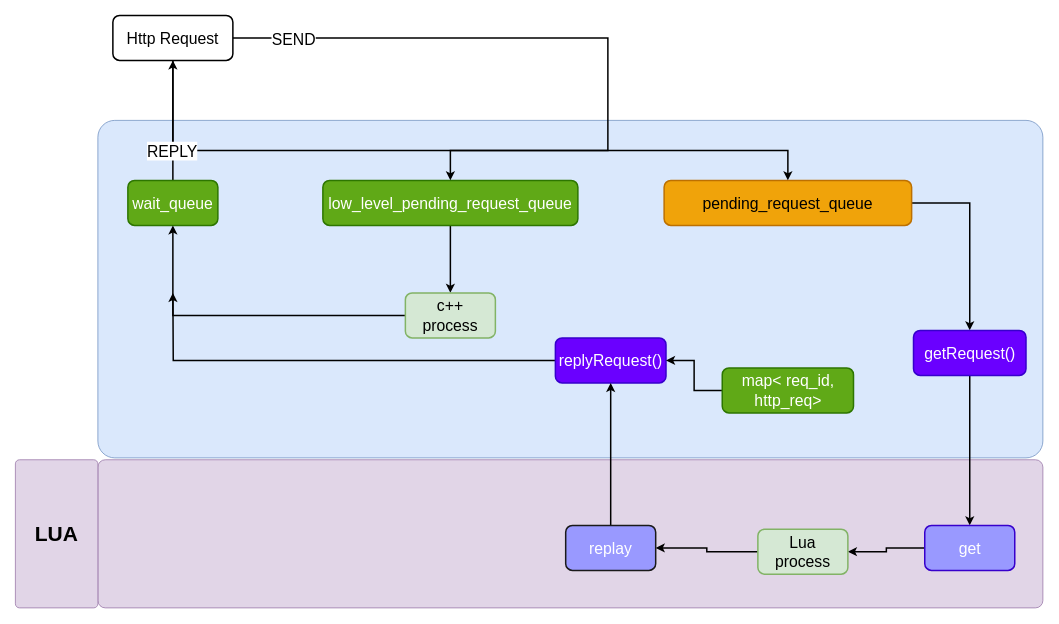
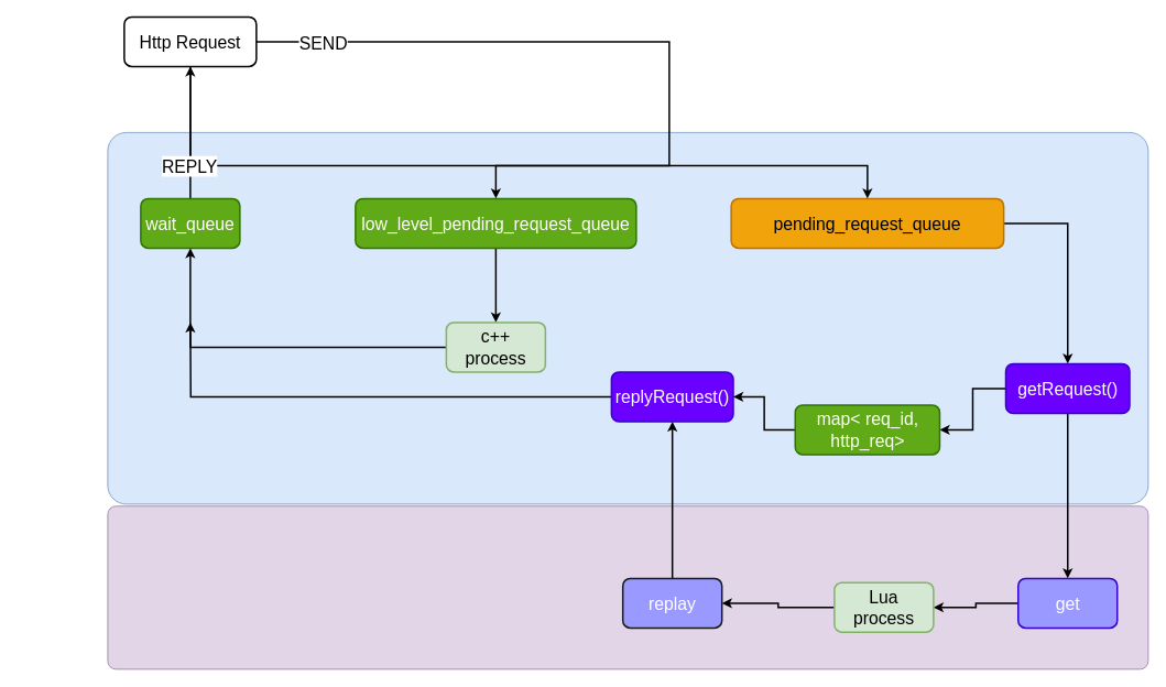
  <mxCell id="0" />
  <mxCell id="1" parent="0" />
  <mxCell id="2" value="" style="rounded=1;whiteSpace=wrap;html=1;fontSize=21;fillColor=#dae8fc;strokeColor=#6c8ebf;strokeWidth=1;arcSize=5;" vertex="1" parent="1"><mxGeometry x="130" y="160" width="1260" height="450" as="geometry" /></mxCell>
  <mxCell id="3" value="" style="rounded=1;whiteSpace=wrap;html=1;fontSize=21;fillColor=#e1d5e7;strokeColor=#9673a6;strokeWidth=1;arcSize=5;" vertex="1" parent="1"><mxGeometry x="130" y="612.5" width="1260" height="197.5" as="geometry" /></mxCell>
  <mxCell id="4" style="edgeStyle=orthogonalEdgeStyle;rounded=0;orthogonalLoop=1;jettySize=auto;html=1;entryX=0.5;entryY=0;entryDx=0;entryDy=0;fontSize=21;strokeWidth=2;" edge="1" parent="1" source="5" target="29"><mxGeometry relative="1" as="geometry" /></mxCell>
  <mxCell id="5" value="low_level_pending_request_queue&lt;br style=&quot;font-size: 21px;&quot;&gt;" style="rounded=1;whiteSpace=wrap;html=1;fontSize=21;fillColor=#60a917;fontColor=#ffffff;strokeColor=#2D7600;strokeWidth=2;" vertex="1" parent="1"><mxGeometry x="430" y="240" width="340" height="60" as="geometry" /></mxCell>
  <mxCell id="6" style="edgeStyle=orthogonalEdgeStyle;rounded=0;orthogonalLoop=1;jettySize=auto;html=1;entryX=0.5;entryY=0;entryDx=0;entryDy=0;fontSize=21;strokeWidth=2;" edge="1" parent="1" source="7" target="14"><mxGeometry relative="1" as="geometry" /></mxCell>
  <mxCell id="7" value="pending_request_queue" style="rounded=1;whiteSpace=wrap;html=1;fontSize=21;fillColor=#f0a30a;fontColor=#000000;strokeColor=#BD7000;strokeWidth=2;" vertex="1" parent="1"><mxGeometry x="885" y="240" width="330" height="60" as="geometry" /></mxCell>
  <mxCell id="8" style="edgeStyle=orthogonalEdgeStyle;rounded=0;orthogonalLoop=1;jettySize=auto;html=1;fontSize=21;strokeWidth=2;" edge="1" parent="1" source="11"><mxGeometry relative="1" as="geometry"><mxPoint x="600" y="240" as="targetPoint" /><Array as="points"><mxPoint x="810" y="200" /><mxPoint x="600" y="200" /></Array></mxGeometry></mxCell>
  <mxCell id="9" style="edgeStyle=orthogonalEdgeStyle;rounded=0;orthogonalLoop=1;jettySize=auto;html=1;fontSize=21;entryX=0.5;entryY=0;entryDx=0;entryDy=0;strokeWidth=2;" edge="1" parent="1" source="11" target="7"><mxGeometry relative="1" as="geometry"><mxPoint x="1039" y="231" as="targetPoint" /><Array as="points"><mxPoint x="810" y="200" /><mxPoint x="1039" y="200" /></Array></mxGeometry></mxCell>
  <mxCell id="10" value="SEND" style="edgeLabel;html=1;align=center;verticalAlign=middle;resizable=0;points=[];fontSize=21;" vertex="1" connectable="0" parent="9"><mxGeometry x="-0.712" y="-5" relative="1" as="geometry"><mxPoint x="139" y="-154" as="offset" /></mxGeometry></mxCell>
  <mxCell id="11" value="Http Request" style="rounded=1;whiteSpace=wrap;html=1;fontSize=21;strokeWidth=2;" vertex="1" parent="1"><mxGeometry x="150" y="20" width="160" height="60" as="geometry" /></mxCell>
  <mxCell id="12" style="edgeStyle=orthogonalEdgeStyle;rounded=0;orthogonalLoop=1;jettySize=auto;html=1;entryX=0.5;entryY=0;entryDx=0;entryDy=0;fontSize=21;strokeWidth=2;" edge="1" parent="1" source="14" target="20"><mxGeometry relative="1" as="geometry" /></mxCell>
+ <mxCell id="13" style="edgeStyle=orthogonalEdgeStyle;rounded=0;orthogonalLoop=1;jettySize=auto;html=1;entryX=1;entryY=0.5;entryDx=0;entryDy=0;fontSize=21;strokeWidth=2;" edge="1" parent="1" source="14" target="18"><mxGeometry relative="1" as="geometry" /></mxCell>
  <mxCell id="14" value="getRequest()" style="rounded=1;whiteSpace=wrap;html=1;fontSize=21;fillColor=#6a00ff;fontColor=#ffffff;strokeColor=#3700CC;strokeWidth=2;" vertex="1" parent="1"><mxGeometry x="1217.5" y="440" width="150" height="60" as="geometry" /></mxCell>
  <mxCell id="15" style="edgeStyle=orthogonalEdgeStyle;rounded=0;orthogonalLoop=1;jettySize=auto;html=1;fontSize=21;strokeWidth=2;" edge="1" parent="1" source="16"><mxGeometry relative="1" as="geometry"><mxPoint x="230" y="390" as="targetPoint" /></mxGeometry></mxCell>
  <mxCell id="16" value="replyRequest()" style="rounded=1;whiteSpace=wrap;html=1;fontSize=21;fillColor=#6a00ff;fontColor=#ffffff;strokeColor=#3700CC;strokeWidth=2;" vertex="1" parent="1"><mxGeometry x="740" y="450" width="147.5" height="60" as="geometry" /></mxCell>
  <mxCell id="17" style="edgeStyle=orthogonalEdgeStyle;rounded=0;orthogonalLoop=1;jettySize=auto;html=1;entryX=1;entryY=0.5;entryDx=0;entryDy=0;fontSize=21;strokeWidth=2;" edge="1" parent="1" source="18" target="16"><mxGeometry relative="1" as="geometry" /></mxCell>
  <mxCell id="18" value="map&amp;lt; req_id, http_req&amp;gt;" style="rounded=1;whiteSpace=wrap;html=1;fontSize=21;fillColor=#60a917;fontColor=#ffffff;strokeColor=#2D7600;strokeWidth=2;" vertex="1" parent="1"><mxGeometry x="962.5" y="490" width="175" height="60" as="geometry" /></mxCell>
  <mxCell id="19" style="edgeStyle=orthogonalEdgeStyle;rounded=0;orthogonalLoop=1;jettySize=auto;html=1;fontSize=21;strokeWidth=2;" edge="1" parent="1" source="20" target="22"><mxGeometry relative="1" as="geometry" /></mxCell>
  <mxCell id="20" value="get" style="rounded=1;whiteSpace=wrap;html=1;fontSize=21;fillColor=#9999FF;strokeColor=#3700CC;strokeWidth=2;fontColor=#ffffff;" vertex="1" parent="1"><mxGeometry x="1232.5" y="700" width="120" height="60" as="geometry" /></mxCell>
  <mxCell id="21" style="edgeStyle=orthogonalEdgeStyle;rounded=0;orthogonalLoop=1;jettySize=auto;html=1;entryX=1;entryY=0.5;entryDx=0;entryDy=0;fontSize=21;strokeWidth=2;" edge="1" parent="1" source="22" target="24"><mxGeometry relative="1" as="geometry" /></mxCell>
  <mxCell id="22" value="Lua&lt;br style=&quot;font-size: 21px;&quot;&gt;process" style="rounded=1;whiteSpace=wrap;html=1;fontSize=21;fillColor=#d5e8d4;strokeColor=#82b366;strokeWidth=2;" vertex="1" parent="1"><mxGeometry x="1010" y="705" width="120" height="60" as="geometry" /></mxCell>
  <mxCell id="23" style="edgeStyle=orthogonalEdgeStyle;rounded=0;orthogonalLoop=1;jettySize=auto;html=1;entryX=0.5;entryY=1;entryDx=0;entryDy=0;fontSize=21;strokeWidth=2;" edge="1" parent="1" source="24" target="16"><mxGeometry relative="1" as="geometry" /></mxCell>
  <mxCell id="24" value="replay" style="rounded=1;whiteSpace=wrap;html=1;fontSize=21;fillColor=#9999FF;strokeColor=#1A1A1A;strokeWidth=2;fontColor=#ffffff;" vertex="1" parent="1"><mxGeometry x="753.75" y="700" width="120" height="60" as="geometry" /></mxCell>
  <mxCell id="25" style="edgeStyle=orthogonalEdgeStyle;rounded=0;orthogonalLoop=1;jettySize=auto;html=1;strokeWidth=2;fontSize=21;entryX=0.5;entryY=1;entryDx=0;entryDy=0;" edge="1" parent="1" source="27" target="11"><mxGeometry relative="1" as="geometry"><mxPoint x="230" y="120" as="targetPoint" /></mxGeometry></mxCell>
  <mxCell id="26" value="REPLY" style="edgeLabel;html=1;align=center;verticalAlign=middle;resizable=0;points=[];fontSize=21;" vertex="1" connectable="0" parent="25"><mxGeometry x="-0.258" y="2" relative="1" as="geometry"><mxPoint y="19" as="offset" /></mxGeometry></mxCell>
  <mxCell id="27" value="wait_queue" style="rounded=1;whiteSpace=wrap;html=1;fontSize=21;fillColor=#60a917;fontColor=#ffffff;strokeColor=#2D7600;strokeWidth=2;" vertex="1" parent="1"><mxGeometry x="170" y="240" width="120" height="60" as="geometry" /></mxCell>
  <mxCell id="28" style="edgeStyle=orthogonalEdgeStyle;rounded=0;orthogonalLoop=1;jettySize=auto;html=1;entryX=0.5;entryY=1;entryDx=0;entryDy=0;fontSize=21;strokeWidth=2;" edge="1" parent="1" source="29" target="27"><mxGeometry relative="1" as="geometry" /></mxCell>
  <mxCell id="29" value="c++ &lt;br style=&quot;font-size: 21px;&quot;&gt;process" style="rounded=1;whiteSpace=wrap;html=1;fontSize=21;fillColor=#d5e8d4;strokeColor=#82b366;strokeWidth=2;" vertex="1" parent="1"><mxGeometry x="540" y="390" width="120" height="60" as="geometry" /></mxCell>
- <mxCell id="30" value="LUA" style="rounded=1;whiteSpace=wrap;html=1;fontSize=28;fillColor=#e1d5e7;strokeColor=#9673a6;strokeWidth=1;arcSize=5;fontStyle=1" vertex="1" parent="1"><mxGeometry x="20" y="612.5" width="110" height="197.5" as="geometry" /></mxCell>
